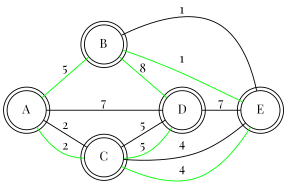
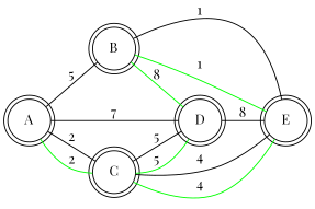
  graph {
    fontname="Playfair Display"
    rankdir=LR
    node [fontname="Playfair Display" shape=doublecircle]
    edge [color=black fontname="Playfair Display"]
    B
    D
    E
    A
    C
    B -- D [color=green label=8]
    B -- E [label=1]
    B -- E [color=green label=1]
-   D -- E [label=7]
-   A -- B [color=green label=5]
+   D -- E [label=8]
+   A -- B [label=5]
    A -- D [label=7]
    A -- C [label=2]
    A -- C [color=green label=2]
    C -- D [label=5]
    C -- D [color=green label=5]
    C -- E [label=4]
    C -- E [color=green label=4]
  }
